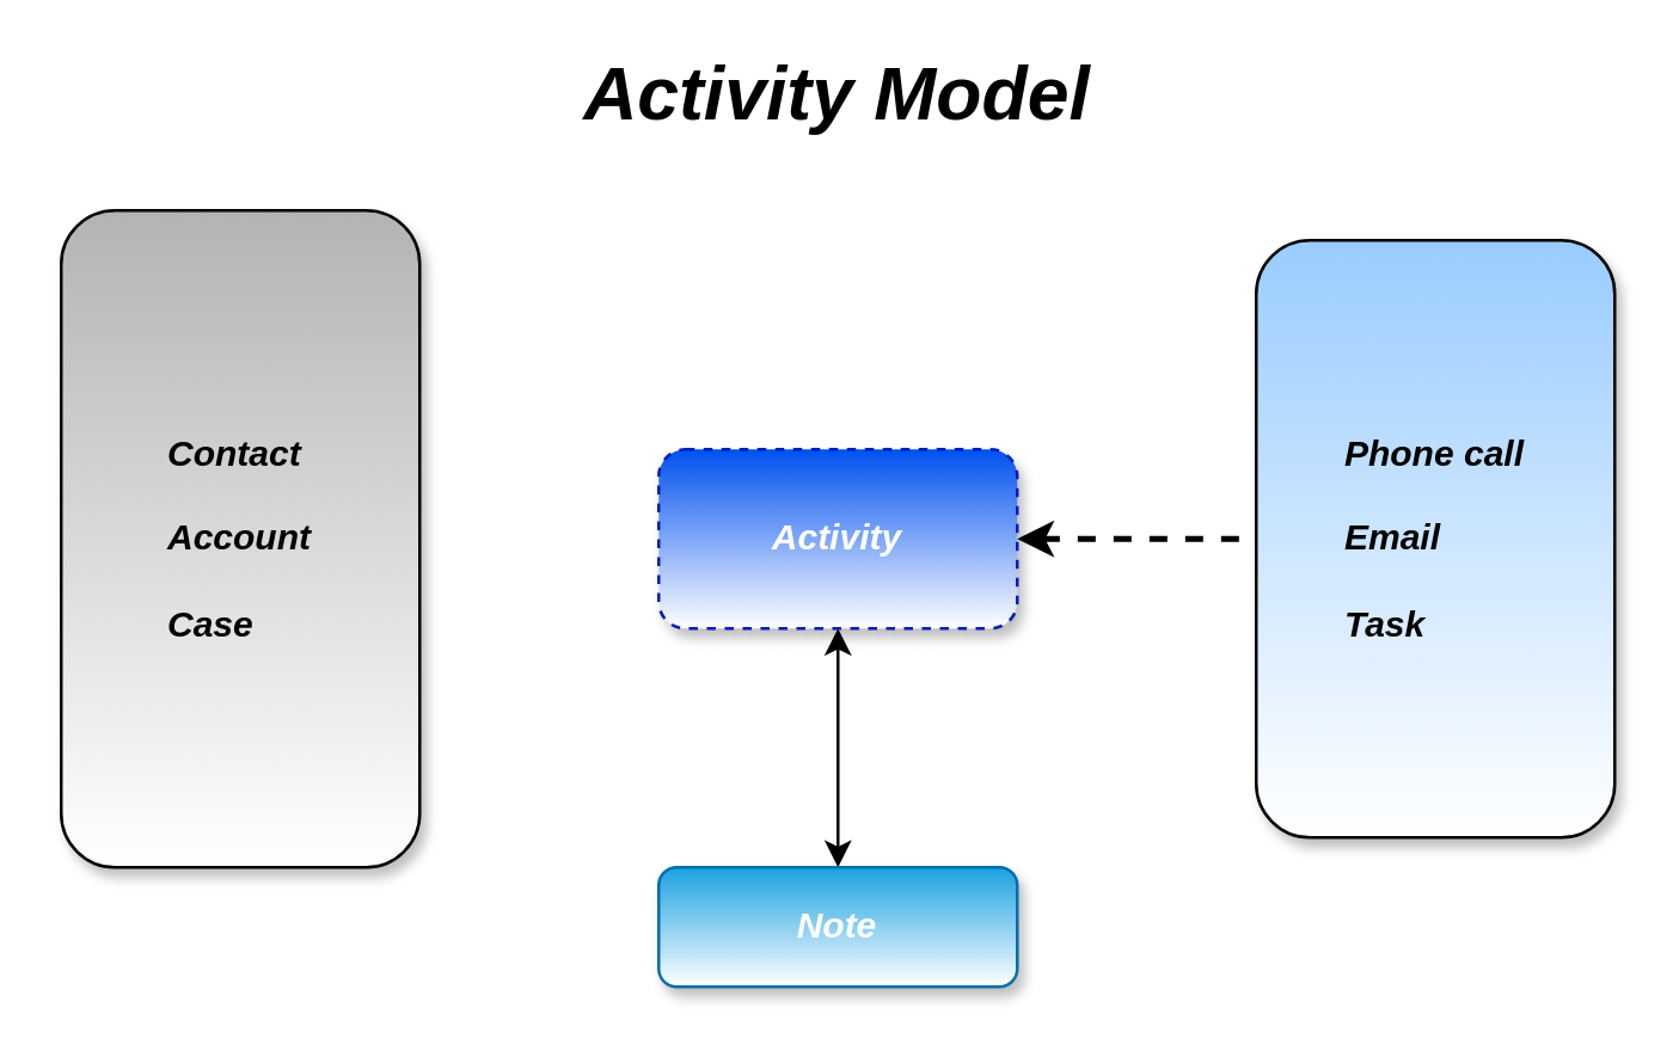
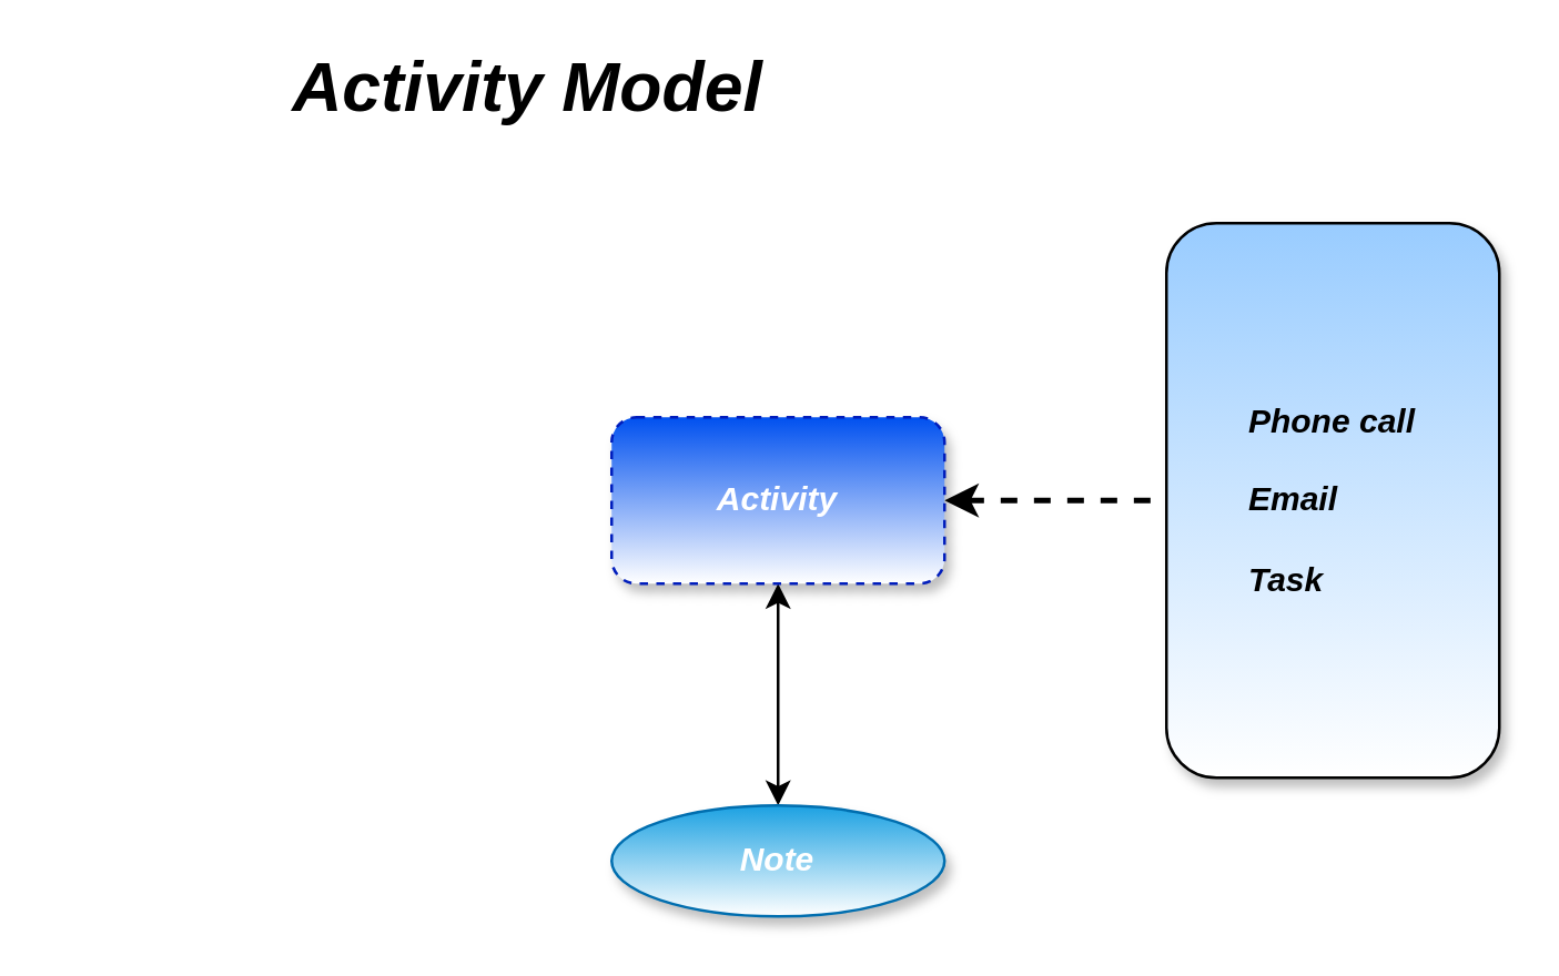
  <mxCell id="0" />
  <mxCell id="1" parent="0" />
- <mxCell id="2" value="&lt;div style=&quot;text-align: left&quot;&gt;&lt;span&gt;&lt;i&gt;&lt;b&gt;Contact&lt;/b&gt;&lt;/i&gt;&lt;/span&gt;&lt;/div&gt;&lt;div style=&quot;text-align: left&quot;&gt;&lt;i&gt;&lt;b&gt;&lt;br&gt;&lt;/b&gt;&lt;/i&gt;&lt;/div&gt;&lt;div style=&quot;text-align: left&quot;&gt;&lt;span&gt;&lt;i&gt;&lt;b&gt;Account&lt;/b&gt;&lt;/i&gt;&lt;/span&gt;&lt;/div&gt;&lt;div style=&quot;text-align: left&quot;&gt;&lt;br&gt;&lt;/div&gt;&lt;div style=&quot;text-align: left&quot;&gt;&lt;span&gt;&lt;i&gt;&lt;b&gt;Case&lt;/b&gt;&lt;/i&gt;&lt;/span&gt;&lt;/div&gt;" style="rounded=1;whiteSpace=wrap;html=1;fillColor=#B3B3B3;gradientColor=#ffffff;shadow=1;" vertex="1" parent="1"><mxGeometry x="20" y="70" width="120" height="220" as="geometry" /></mxCell>
  <mxCell id="3" value="" style="edgeStyle=orthogonalEdgeStyle;rounded=0;orthogonalLoop=1;jettySize=auto;html=1;startArrow=classic;startFill=1;" edge="1" parent="1" source="5" target="6"><mxGeometry relative="1" as="geometry" /></mxCell>
  <mxCell id="4" value="" style="edgeStyle=orthogonalEdgeStyle;rounded=0;orthogonalLoop=1;jettySize=auto;html=1;dashed=1;startArrow=classic;startFill=1;endArrow=none;endFill=0;strokeWidth=2;" edge="1" parent="1" source="5" target="7"><mxGeometry relative="1" as="geometry" /></mxCell>
  <mxCell id="5" value="&lt;b&gt;&lt;i&gt;Activity&lt;/i&gt;&lt;/b&gt;" style="rounded=1;whiteSpace=wrap;html=1;shadow=1;fillColor=#0050ef;strokeColor=#001DBC;fontColor=#ffffff;gradientColor=#ffffff;dashed=1;" vertex="1" parent="1"><mxGeometry x="220" y="150" width="120" height="60" as="geometry" /></mxCell>
- <mxCell id="6" value="&lt;b&gt;&lt;i&gt;Note&lt;/i&gt;&lt;/b&gt;" style="rounded=1;whiteSpace=wrap;html=1;shadow=1;fillColor=#1ba1e2;strokeColor=#006EAF;fontColor=#ffffff;gradientColor=#ffffff;" vertex="1" parent="1"><mxGeometry x="220" y="290" width="120" height="40" as="geometry" /></mxCell>
+ <mxCell id="6" value="&lt;b&gt;&lt;i&gt;Note&lt;/i&gt;&lt;/b&gt;" style="ellipse;whiteSpace=wrap;html=1;shadow=1;fillColor=#1ba1e2;strokeColor=#006EAF;fontColor=#ffffff;gradientColor=#ffffff;" vertex="1" parent="1"><mxGeometry x="220" y="290" width="120" height="40" as="geometry" /></mxCell>
  <mxCell id="7" value="&lt;div style=&quot;text-align: left&quot;&gt;&lt;b&gt;&lt;i&gt;Phone call&lt;/i&gt;&lt;/b&gt;&lt;/div&gt;&lt;div style=&quot;text-align: left&quot;&gt;&lt;b&gt;&lt;i&gt;&lt;br&gt;&lt;/i&gt;&lt;/b&gt;&lt;/div&gt;&lt;i style=&quot;font-weight: bold&quot;&gt;&lt;div style=&quot;text-align: left&quot;&gt;&lt;i&gt;Email&lt;/i&gt;&lt;/div&gt;&lt;br&gt;&lt;div style=&quot;text-align: left&quot;&gt;&lt;i&gt;Task&lt;/i&gt;&lt;/div&gt;&lt;/i&gt;" style="rounded=1;whiteSpace=wrap;html=1;gradientColor=#ffffff;shadow=1;fillColor=#99CCFF;" vertex="1" parent="1"><mxGeometry x="420" y="80" width="120" height="200" as="geometry" /></mxCell>
- <mxCell id="8" value="&lt;font style=&quot;font-size: 25px&quot;&gt;&lt;b&gt;&lt;i&gt;Activity Model&lt;/i&gt;&lt;/b&gt;&lt;/font&gt;" style="text;html=1;strokeColor=none;fillColor=none;align=center;verticalAlign=middle;whiteSpace=wrap;rounded=0;" vertex="1" parent="1"><mxGeometry x="130" y="20" width="300" height="20" as="geometry" /></mxCell>
+ <mxCell id="8" value="&lt;font style=&quot;font-size: 25px&quot;&gt;&lt;b&gt;&lt;i&gt;Activity Model&lt;/i&gt;&lt;/b&gt;&lt;/font&gt;" style="text;html=1;strokeColor=none;fillColor=none;align=center;verticalAlign=middle;whiteSpace=wrap;rounded=0;" vertex="1" parent="1"><mxGeometry x="40" y="20" width="300" height="20" as="geometry" /></mxCell>
